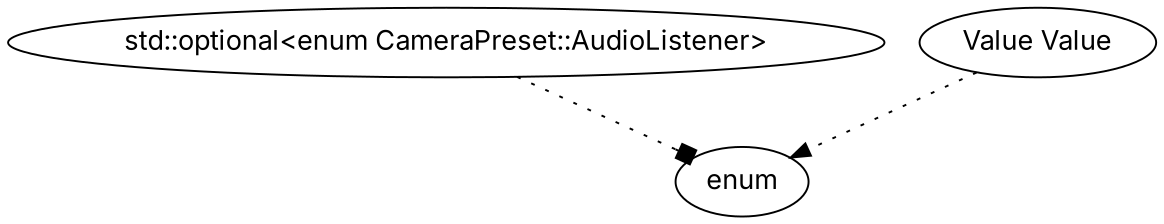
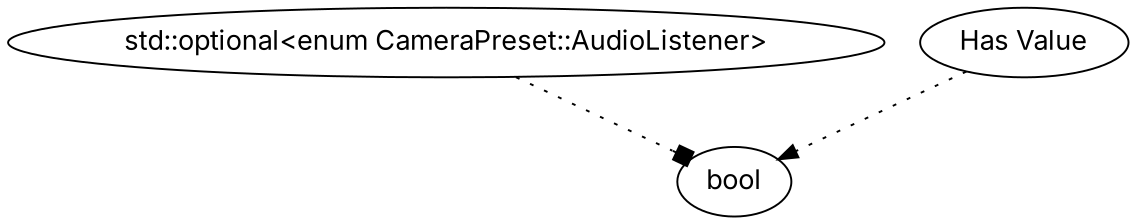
  digraph {
    fontname=Inter
    rankdir=TB
    node [fontname=Inter]
    edge [color=black fontname=Inter style=dotted]
-   n1 [label=enum]
+   n1 [label=bool]
    n2 [label="std::optional<enum CameraPreset::AudioListener>"]
-   n3 [label="Value Value"]
+   n3 [label="Has Value"]
    subgraph sub_1 {
      rank=max
      n1
    }
    n2 -> n1 [arrowhead=box]
    n3 -> n1 [arrowhead=normal]
  }
